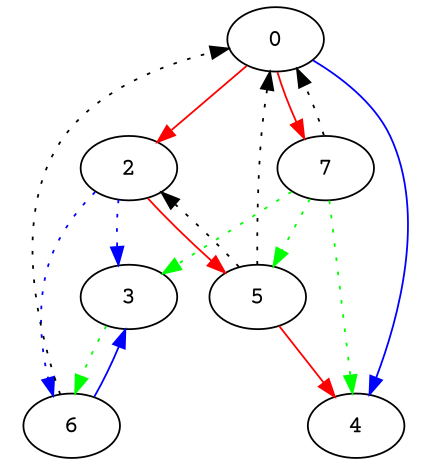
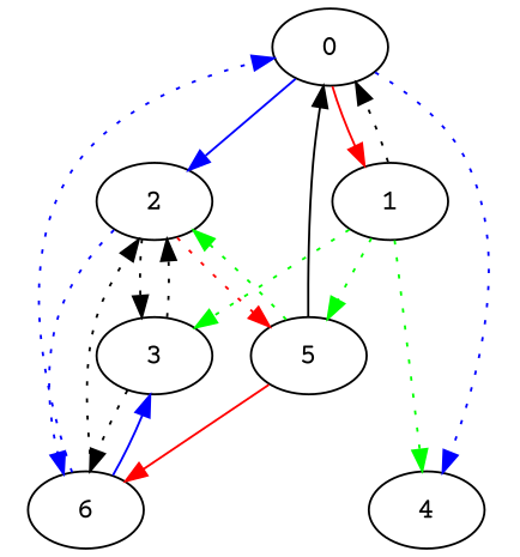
  digraph {
    fontname="Courier Prime"
    node [fontname="Courier Prime"]
    edge [color=black fontname="Courier Prime" style=dotted]
    0
    2
-   1 [label=7]
+   1
    4
    3
    5
    6
-   0 -> 2 [color=red style=""]
+   0 -> 2 [color=blue style=""]
    0 -> 1 [color=red style=""]
-   0 -> 4 [color=blue style=solid]
-   2 -> 3 [color=blue]
-   2 -> 5 [color=red style=""]
+   0 -> 4 [color=blue]
+   2 -> 3
+   2 -> 5 [color=red]
    2 -> 6 [color=blue]
    1 -> 0
    1 -> 4 [color=green]
    1 -> 3 [color=green]
    1 -> 5 [color=green]
-   3 -> 6 [color=green]
-   5 -> 0
-   5 -> 2
-   5 -> 4 [color=red style=""]
-   6 -> 0
+   3 -> 2
+   3 -> 6
+   5 -> 0 [style=solid]
+   5 -> 2 [color=green]
+   5 -> 6 [color=red style=""]
+   6 -> 0 [color=blue]
+   6 -> 2
    6 -> 3 [color=blue style=""]
  }
